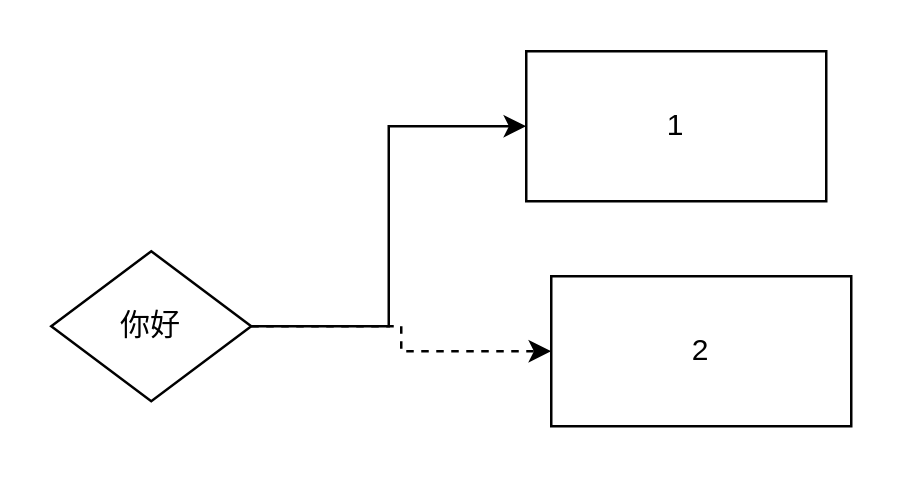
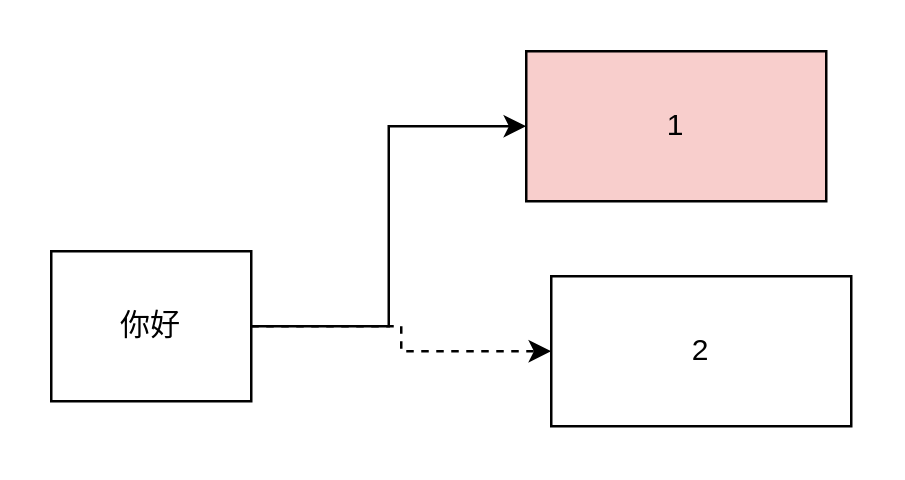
  <mxCell id="0" />
  <mxCell id="1" parent="0" />
  <mxCell id="2" style="edgeStyle=orthogonalEdgeStyle;rounded=0;orthogonalLoop=1;jettySize=auto;html=1;entryX=0;entryY=0.5;entryDx=0;entryDy=0;" parent="1" source="4" target="5" edge="1"><mxGeometry relative="1" as="geometry" /></mxCell>
  <mxCell id="3" style="edgeStyle=orthogonalEdgeStyle;rounded=0;orthogonalLoop=1;jettySize=auto;html=1;entryX=0;entryY=0.5;entryDx=0;entryDy=0;dashed=1;" parent="1" source="4" target="6" edge="1"><mxGeometry relative="1" as="geometry" /></mxCell>
- <mxCell id="4" value="你好" style="rhombus;whiteSpace=wrap;html=1;" parent="1" vertex="1"><mxGeometry x="20" y="100" width="80" height="60" as="geometry" /></mxCell>
- <mxCell id="5" value="1&lt;br&gt;" style="rounded=0;whiteSpace=wrap;html=1;" parent="1" vertex="1"><mxGeometry x="210" y="20" width="120" height="60" as="geometry" /></mxCell>
+ <mxCell id="4" value="你好" style="rounded=0;whiteSpace=wrap;html=1;" parent="1" vertex="1"><mxGeometry x="20" y="100" width="80" height="60" as="geometry" /></mxCell>
+ <mxCell id="5" value="1&lt;br&gt;" style="rounded=0;whiteSpace=wrap;html=1;fillColor=#f8cecc;" parent="1" vertex="1"><mxGeometry x="210" y="20" width="120" height="60" as="geometry" /></mxCell>
  <mxCell id="6" value="2" style="whiteSpace=wrap;html=1;" parent="1" vertex="1"><mxGeometry x="220" y="110" width="120" height="60" as="geometry" /></mxCell>
